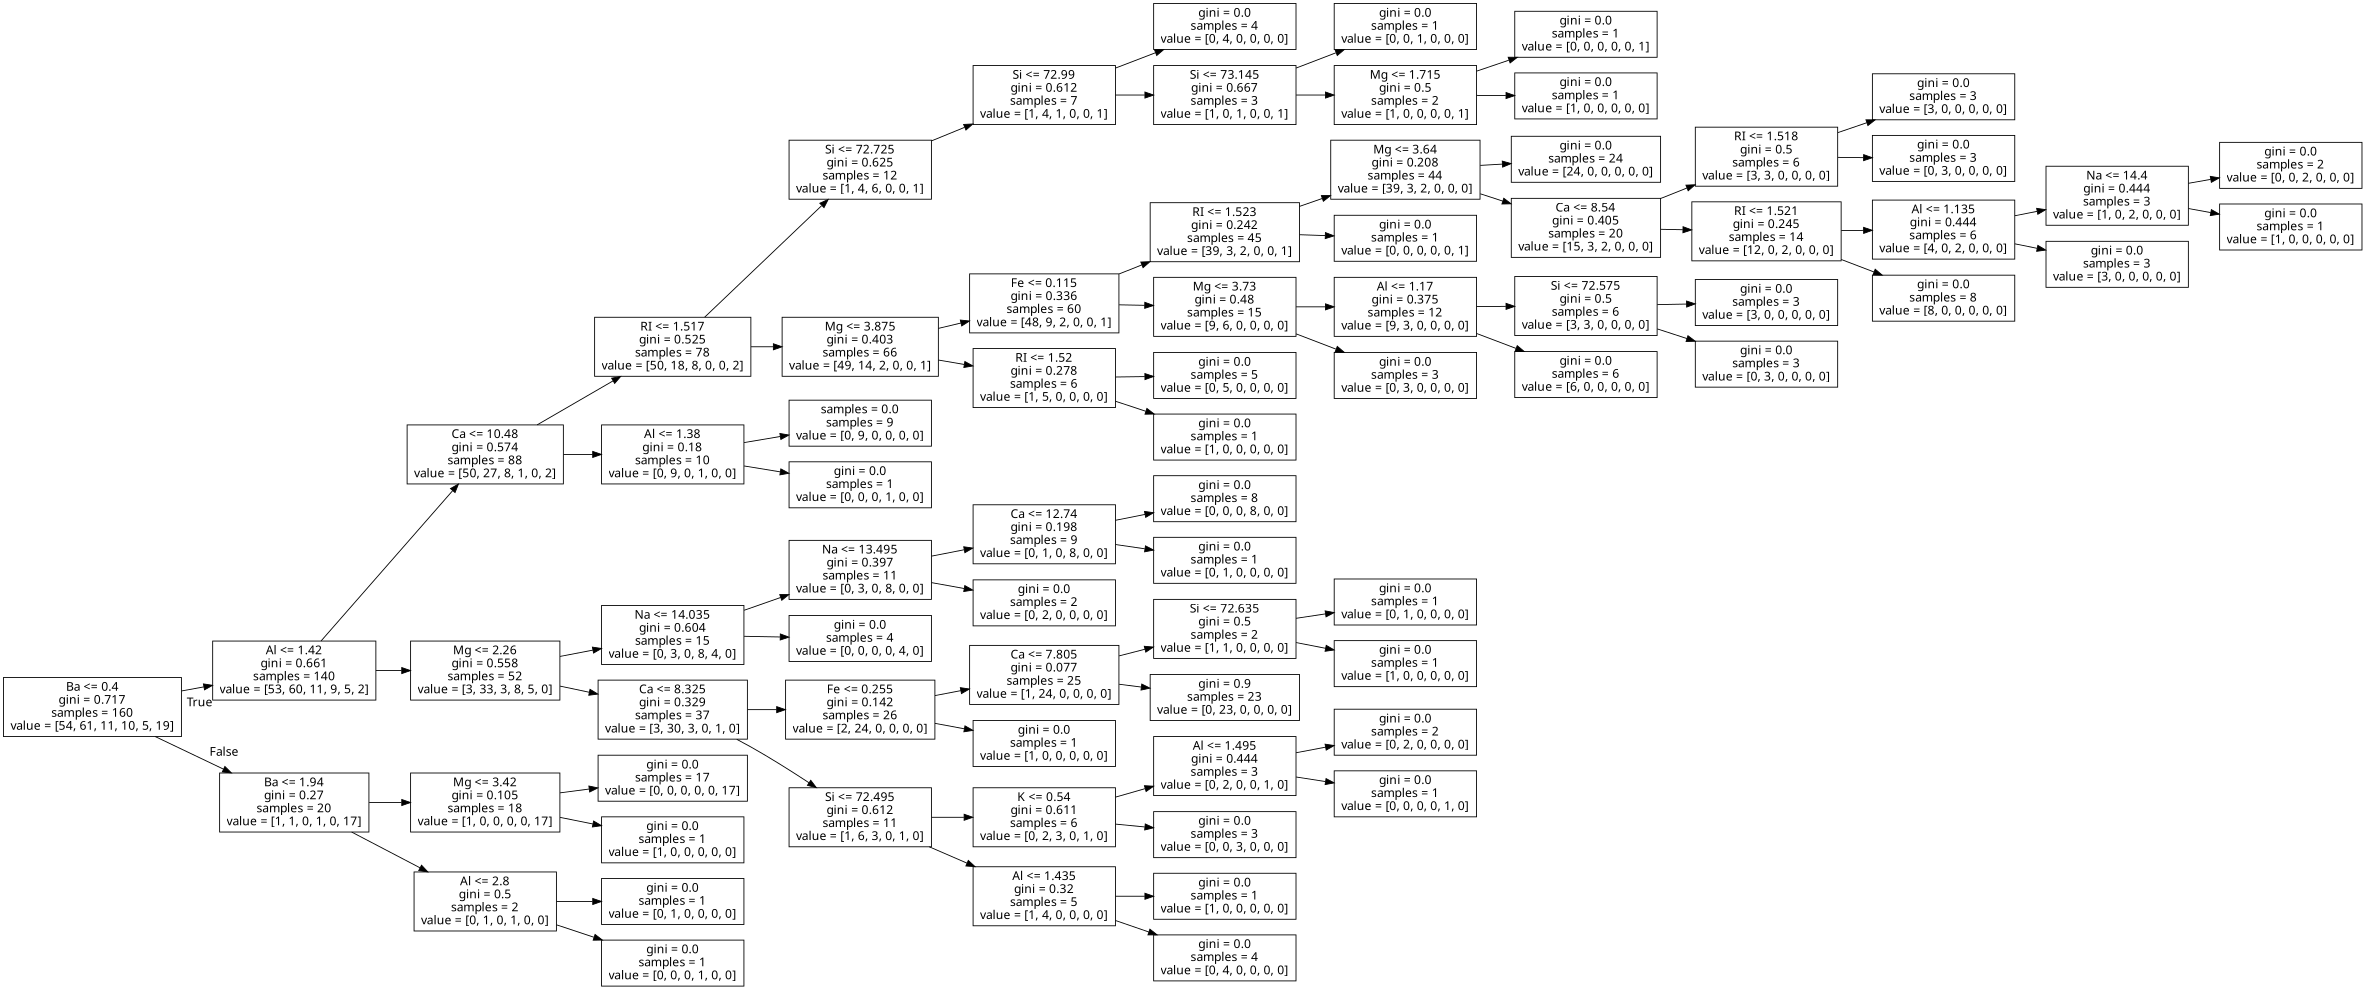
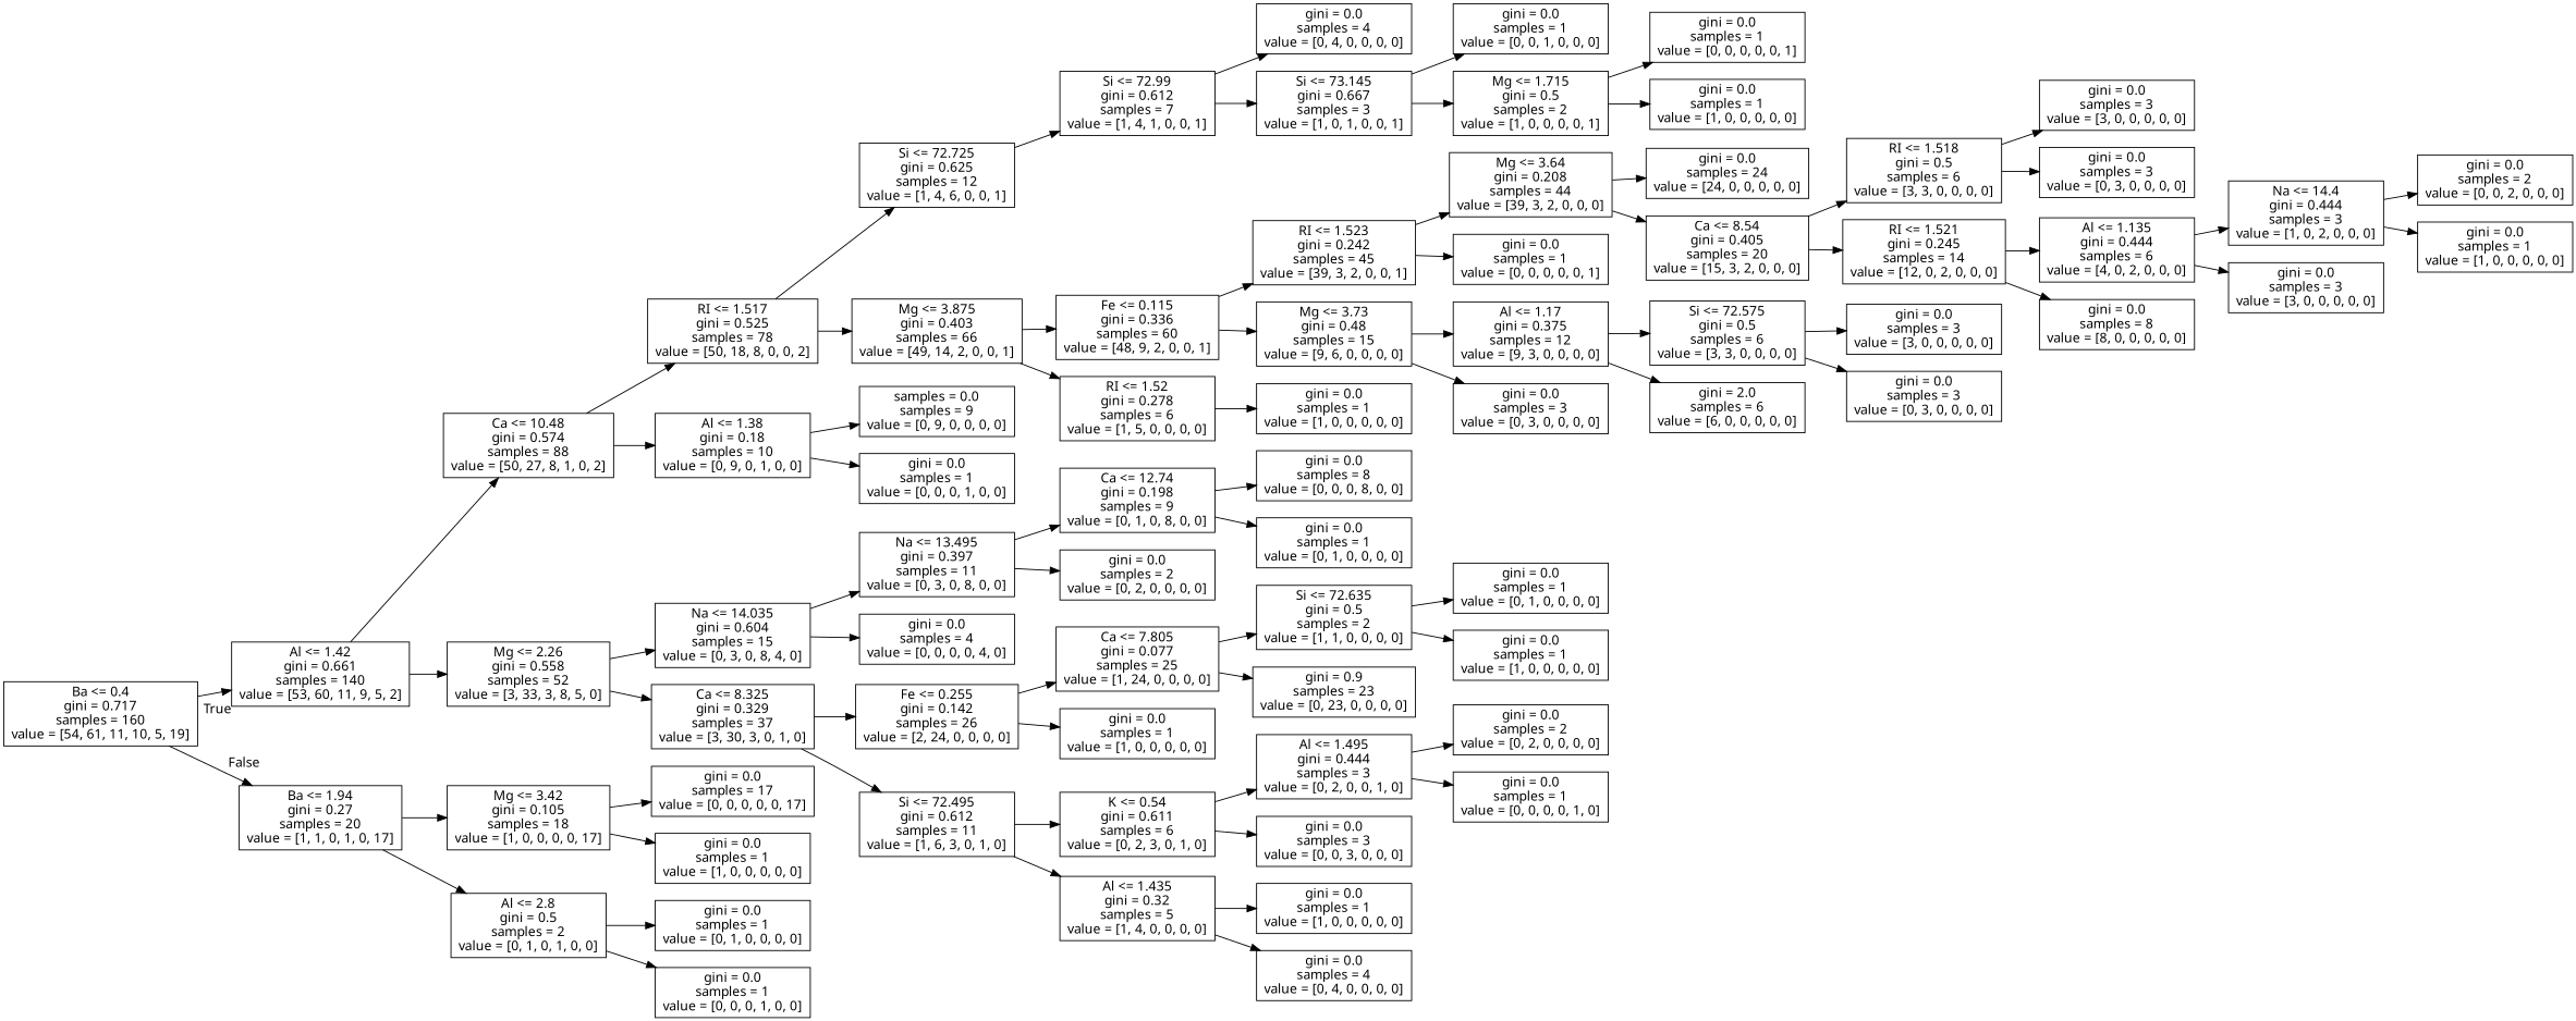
  digraph {
    fontname="Noto Sans"
    rankdir=LR
    node [fontname="Noto Sans" shape=box]
    edge [fontname="Noto Sans"]
    n1 [label="Ba <= 0.4\ngini = 0.717\nsamples = 160\nvalue = [54, 61, 11, 10, 5, 19]"]
    n2 [label="Al <= 1.42\ngini = 0.661\nsamples = 140\nvalue = [53, 60, 11, 9, 5, 2]"]
    n3 [label="Ba <= 1.94\ngini = 0.27\nsamples = 20\nvalue = [1, 1, 0, 1, 0, 17]"]
    n4 [label="Ca <= 10.48\ngini = 0.574\nsamples = 88\nvalue = [50, 27, 8, 1, 0, 2]"]
    n5 [label="Mg <= 2.26\ngini = 0.558\nsamples = 52\nvalue = [3, 33, 3, 8, 5, 0]"]
    n6 [label="Mg <= 3.42\ngini = 0.105\nsamples = 18\nvalue = [1, 0, 0, 0, 0, 17]"]
    n7 [label="Al <= 2.8\ngini = 0.5\nsamples = 2\nvalue = [0, 1, 0, 1, 0, 0]"]
    n8 [label="RI <= 1.517\ngini = 0.525\nsamples = 78\nvalue = [50, 18, 8, 0, 0, 2]"]
    n9 [label="Al <= 1.38\ngini = 0.18\nsamples = 10\nvalue = [0, 9, 0, 1, 0, 0]"]
    n10 [label="Na <= 14.035\ngini = 0.604\nsamples = 15\nvalue = [0, 3, 0, 8, 4, 0]"]
    n11 [label="Ca <= 8.325\ngini = 0.329\nsamples = 37\nvalue = [3, 30, 3, 0, 1, 0]"]
    n12 [label="Si <= 72.725\ngini = 0.625\nsamples = 12\nvalue = [1, 4, 6, 0, 0, 1]"]
    n13 [label="Mg <= 3.875\ngini = 0.403\nsamples = 66\nvalue = [49, 14, 2, 0, 0, 1]"]
    n14 [label="samples = 0.0\nsamples = 9\nvalue = [0, 9, 0, 0, 0, 0]"]
    n15 [label="gini = 0.0\nsamples = 1\nvalue = [0, 0, 0, 1, 0, 0]"]
    n16 [label="Si <= 72.99\ngini = 0.612\nsamples = 7\nvalue = [1, 4, 1, 0, 0, 1]"]
    n17 [label="Fe <= 0.115\ngini = 0.336\nsamples = 60\nvalue = [48, 9, 2, 0, 0, 1]"]
    n18 [label="RI <= 1.52\ngini = 0.278\nsamples = 6\nvalue = [1, 5, 0, 0, 0, 0]"]
    n19 [label="gini = 0.0\nsamples = 4\nvalue = [0, 4, 0, 0, 0, 0]"]
    n20 [label="Si <= 73.145\ngini = 0.667\nsamples = 3\nvalue = [1, 0, 1, 0, 0, 1]"]
    n21 [label="gini = 0.0\nsamples = 1\nvalue = [0, 0, 1, 0, 0, 0]"]
    n22 [label="Mg <= 1.715\ngini = 0.5\nsamples = 2\nvalue = [1, 0, 0, 0, 0, 1]"]
    n23 [label="gini = 0.0\nsamples = 1\nvalue = [0, 0, 0, 0, 0, 1]"]
    n24 [label="gini = 0.0\nsamples = 1\nvalue = [1, 0, 0, 0, 0, 0]"]
    n25 [label="RI <= 1.523\ngini = 0.242\nsamples = 45\nvalue = [39, 3, 2, 0, 0, 1]"]
    n26 [label="Mg <= 3.73\ngini = 0.48\nsamples = 15\nvalue = [9, 6, 0, 0, 0, 0]"]
-   n27 [label="gini = 0.0\nsamples = 5\nvalue = [0, 5, 0, 0, 0, 0]"]
    n28 [label="gini = 0.0\nsamples = 1\nvalue = [1, 0, 0, 0, 0, 0]"]
    n29 [label="Mg <= 3.64\ngini = 0.208\nsamples = 44\nvalue = [39, 3, 2, 0, 0, 0]"]
    n30 [label="gini = 0.0\nsamples = 1\nvalue = [0, 0, 0, 0, 0, 1]"]
    n31 [label="Al <= 1.17\ngini = 0.375\nsamples = 12\nvalue = [9, 3, 0, 0, 0, 0]"]
    n32 [label="gini = 0.0\nsamples = 3\nvalue = [0, 3, 0, 0, 0, 0]"]
    n33 [label="gini = 0.0\nsamples = 24\nvalue = [24, 0, 0, 0, 0, 0]"]
    n34 [label="Ca <= 8.54\ngini = 0.405\nsamples = 20\nvalue = [15, 3, 2, 0, 0, 0]"]
    n35 [label="RI <= 1.518\ngini = 0.5\nsamples = 6\nvalue = [3, 3, 0, 0, 0, 0]"]
    n36 [label="RI <= 1.521\ngini = 0.245\nsamples = 14\nvalue = [12, 0, 2, 0, 0, 0]"]
    n37 [label="gini = 0.0\nsamples = 3\nvalue = [3, 0, 0, 0, 0, 0]"]
    n38 [label="gini = 0.0\nsamples = 3\nvalue = [0, 3, 0, 0, 0, 0]"]
    n39 [label="Al <= 1.135\ngini = 0.444\nsamples = 6\nvalue = [4, 0, 2, 0, 0, 0]"]
    n40 [label="gini = 0.0\nsamples = 8\nvalue = [8, 0, 0, 0, 0, 0]"]
    n41 [label="Na <= 14.4\ngini = 0.444\nsamples = 3\nvalue = [1, 0, 2, 0, 0, 0]"]
    n42 [label="gini = 0.0\nsamples = 3\nvalue = [3, 0, 0, 0, 0, 0]"]
    n43 [label="gini = 0.0\nsamples = 2\nvalue = [0, 0, 2, 0, 0, 0]"]
    n44 [label="gini = 0.0\nsamples = 1\nvalue = [1, 0, 0, 0, 0, 0]"]
    n45 [label="Si <= 72.575\ngini = 0.5\nsamples = 6\nvalue = [3, 3, 0, 0, 0, 0]"]
-   n46 [label="gini = 0.0\nsamples = 6\nvalue = [6, 0, 0, 0, 0, 0]"]
+   n46 [label="gini = 2.0\nsamples = 6\nvalue = [6, 0, 0, 0, 0, 0]"]
    n47 [label="gini = 0.0\nsamples = 3\nvalue = [3, 0, 0, 0, 0, 0]"]
    n48 [label="gini = 0.0\nsamples = 3\nvalue = [0, 3, 0, 0, 0, 0]"]
    n49 [label="Na <= 13.495\ngini = 0.397\nsamples = 11\nvalue = [0, 3, 0, 8, 0, 0]"]
    n50 [label="gini = 0.0\nsamples = 4\nvalue = [0, 0, 0, 0, 4, 0]"]
    n51 [label="Fe <= 0.255\ngini = 0.142\nsamples = 26\nvalue = [2, 24, 0, 0, 0, 0]"]
    n52 [label="Si <= 72.495\ngini = 0.612\nsamples = 11\nvalue = [1, 6, 3, 0, 1, 0]"]
    n53 [label="Ca <= 12.74\ngini = 0.198\nsamples = 9\nvalue = [0, 1, 0, 8, 0, 0]"]
    n54 [label="gini = 0.0\nsamples = 2\nvalue = [0, 2, 0, 0, 0, 0]"]
    n55 [label="gini = 0.0\nsamples = 8\nvalue = [0, 0, 0, 8, 0, 0]"]
    n56 [label="gini = 0.0\nsamples = 1\nvalue = [0, 1, 0, 0, 0, 0]"]
    n57 [label="Ca <= 7.805\ngini = 0.077\nsamples = 25\nvalue = [1, 24, 0, 0, 0, 0]"]
    n58 [label="gini = 0.0\nsamples = 1\nvalue = [1, 0, 0, 0, 0, 0]"]
    n59 [label="K <= 0.54\ngini = 0.611\nsamples = 6\nvalue = [0, 2, 3, 0, 1, 0]"]
    n60 [label="Al <= 1.435\ngini = 0.32\nsamples = 5\nvalue = [1, 4, 0, 0, 0, 0]"]
    n61 [label="Si <= 72.635\ngini = 0.5\nsamples = 2\nvalue = [1, 1, 0, 0, 0, 0]"]
    n62 [label="gini = 0.9\nsamples = 23\nvalue = [0, 23, 0, 0, 0, 0]"]
    n63 [label="gini = 0.0\nsamples = 1\nvalue = [0, 1, 0, 0, 0, 0]"]
    n64 [label="gini = 0.0\nsamples = 1\nvalue = [1, 0, 0, 0, 0, 0]"]
    n65 [label="Al <= 1.495\ngini = 0.444\nsamples = 3\nvalue = [0, 2, 0, 0, 1, 0]"]
    n66 [label="gini = 0.0\nsamples = 3\nvalue = [0, 0, 3, 0, 0, 0]"]
    n67 [label="gini = 0.0\nsamples = 1\nvalue = [1, 0, 0, 0, 0, 0]"]
    n68 [label="gini = 0.0\nsamples = 4\nvalue = [0, 4, 0, 0, 0, 0]"]
    n69 [label="gini = 0.0\nsamples = 2\nvalue = [0, 2, 0, 0, 0, 0]"]
    n70 [label="gini = 0.0\nsamples = 1\nvalue = [0, 0, 0, 0, 1, 0]"]
    n71 [label="gini = 0.0\nsamples = 17\nvalue = [0, 0, 0, 0, 0, 17]"]
    n72 [label="gini = 0.0\nsamples = 1\nvalue = [1, 0, 0, 0, 0, 0]"]
    n73 [label="gini = 0.0\nsamples = 1\nvalue = [0, 1, 0, 0, 0, 0]"]
    n74 [label="gini = 0.0\nsamples = 1\nvalue = [0, 0, 0, 1, 0, 0]"]
    n1 -> n2 [headlabel=True labelangle=45 labeldistance=2.5]
    n1 -> n3 [headlabel=False labelangle=-45 labeldistance=2.5]
    n2 -> n4
    n2 -> n5
    n3 -> n6
    n3 -> n7
    n4 -> n8
    n4 -> n9
    n5 -> n10
    n5 -> n11
    n6 -> n71
    n6 -> n72
    n7 -> n73
    n7 -> n74
    n8 -> n12
    n8 -> n13
    n9 -> n14
    n9 -> n15
    n10 -> n49
    n10 -> n50
    n11 -> n51
    n11 -> n52
    n12 -> n16
    n13 -> n17
    n13 -> n18
    n16 -> n19
    n16 -> n20
    n17 -> n25
    n17 -> n26
-   n18 -> n27
    n18 -> n28
    n20 -> n21
    n20 -> n22
    n22 -> n23
    n22 -> n24
    n25 -> n29
    n25 -> n30
    n26 -> n31
    n26 -> n32
    n29 -> n33
    n29 -> n34
    n31 -> n45
    n31 -> n46
    n34 -> n35
    n34 -> n36
    n35 -> n37
    n35 -> n38
    n36 -> n39
    n36 -> n40
    n39 -> n41
    n39 -> n42
    n41 -> n43
    n41 -> n44
    n45 -> n47
    n45 -> n48
    n49 -> n53
    n49 -> n54
    n51 -> n57
    n51 -> n58
    n52 -> n59
    n52 -> n60
    n53 -> n55
    n53 -> n56
    n57 -> n61
    n57 -> n62
    n59 -> n65
    n59 -> n66
    n60 -> n67
    n60 -> n68
    n61 -> n63
    n61 -> n64
    n65 -> n69
    n65 -> n70
  }
